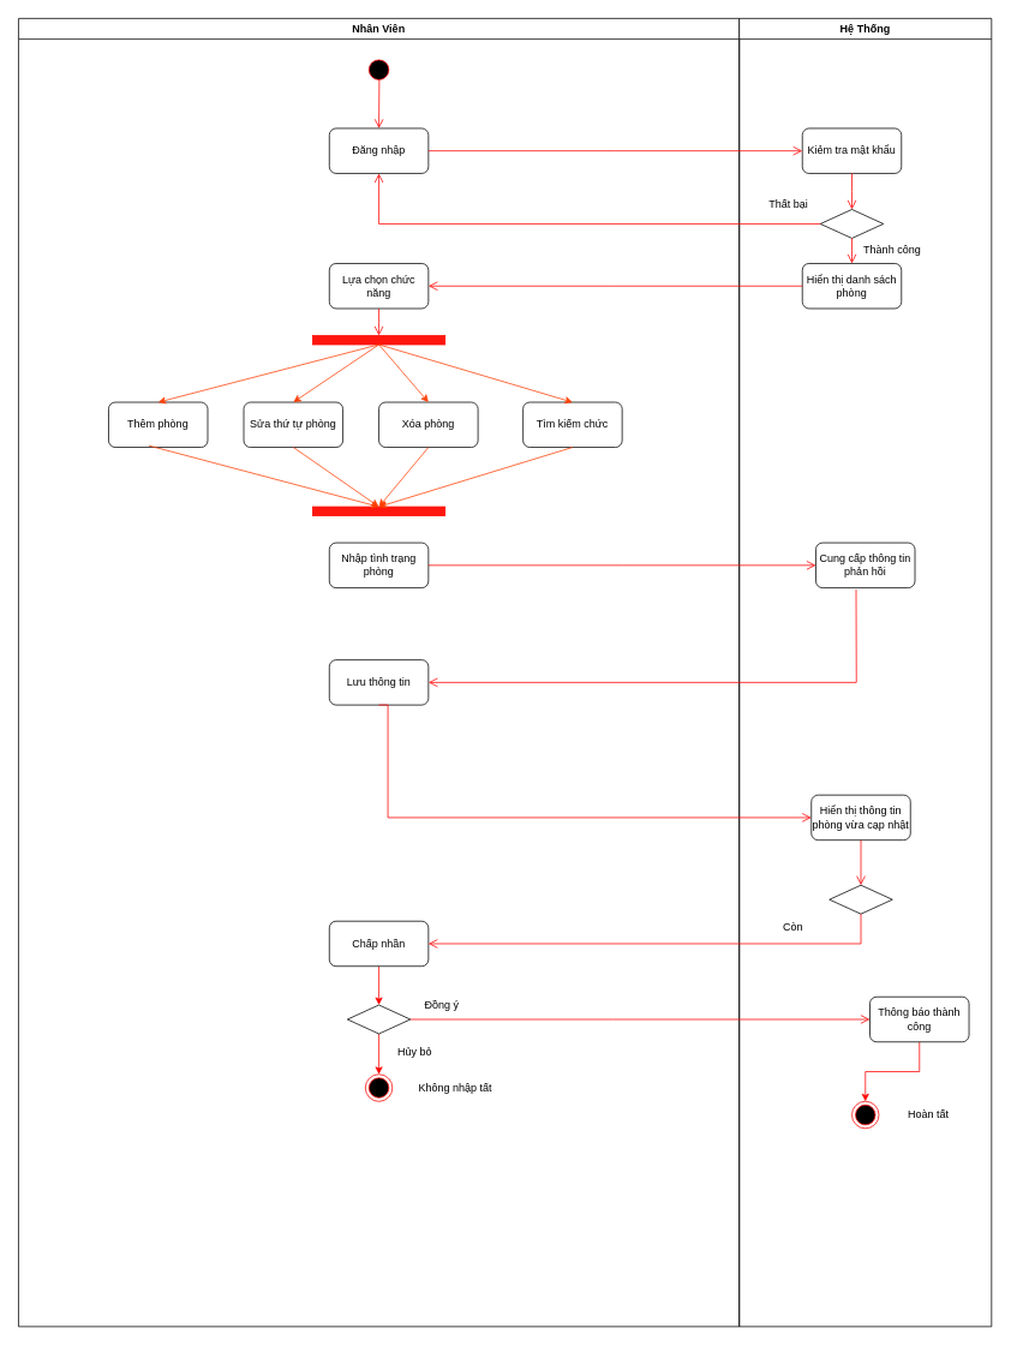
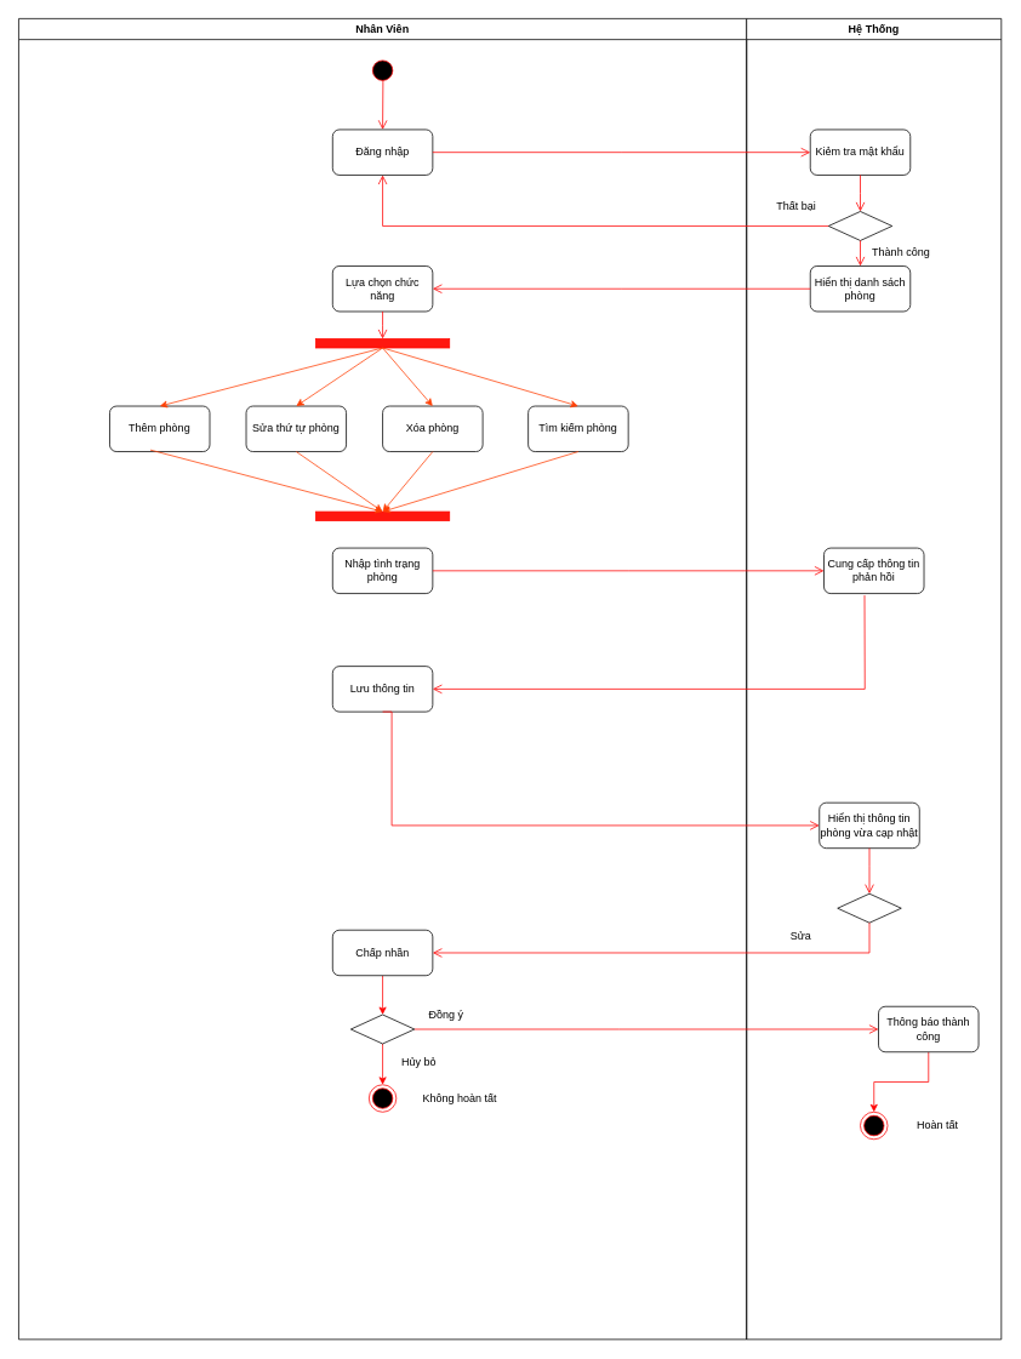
  <mxCell id="0" />
  <mxCell id="1" parent="0" />
  <mxCell id="2" value="Nhân Viên" style="swimlane;whiteSpace=wrap" parent="1" vertex="1"><mxGeometry x="20" y="20" width="800" height="1452" as="geometry" /></mxCell>
  <mxCell id="3" value="" style="ellipse;shape=startState;fillColor=#000000;strokeColor=#ff0000;" parent="2" vertex="1"><mxGeometry x="385" y="42" width="30" height="30" as="geometry" /></mxCell>
  <mxCell id="4" value="" style="edgeStyle=elbowEdgeStyle;elbow=horizontal;verticalAlign=bottom;endArrow=open;endSize=8;strokeColor=#FF0000;endFill=1;rounded=0;entryX=0.5;entryY=0;entryDx=0;entryDy=0;exitX=0.514;exitY=0.86;exitDx=0;exitDy=0;exitPerimeter=0;" parent="2" source="3" target="5" edge="1"><mxGeometry x="100" y="40" as="geometry"><mxPoint x="114.909" y="110" as="targetPoint" /><mxPoint x="399" y="66" as="sourcePoint" /></mxGeometry></mxCell>
  <mxCell id="5" value="Đăng nhập" style="rounded=1;whiteSpace=wrap;html=1;" vertex="1" parent="2"><mxGeometry x="345" y="122" width="110" height="50" as="geometry" /></mxCell>
- <mxCell id="6" value="Tìm kiếm chức" style="rounded=1;whiteSpace=wrap;html=1;" vertex="1" parent="2"><mxGeometry x="560" y="426" width="110" height="50" as="geometry" /></mxCell>
+ <mxCell id="6" value="Tìm kiếm phòng" style="rounded=1;whiteSpace=wrap;html=1;" vertex="1" parent="2"><mxGeometry x="560" y="426" width="110" height="50" as="geometry" /></mxCell>
  <mxCell id="7" value="Lựa chọn chức năng" style="rounded=1;whiteSpace=wrap;html=1;" vertex="1" parent="2"><mxGeometry x="345" y="272" width="110" height="50" as="geometry" /></mxCell>
  <mxCell id="8" value="Xóa phòng" style="rounded=1;whiteSpace=wrap;html=1;" vertex="1" parent="2"><mxGeometry x="400" y="426" width="110" height="50" as="geometry" /></mxCell>
  <mxCell id="9" value="Sửa thứ tự phòng" style="rounded=1;whiteSpace=wrap;html=1;" vertex="1" parent="2"><mxGeometry x="250" y="426" width="110" height="50" as="geometry" /></mxCell>
  <mxCell id="10" value="Thêm phòng" style="rounded=1;whiteSpace=wrap;html=1;" vertex="1" parent="2"><mxGeometry x="100" y="426" width="110" height="50" as="geometry" /></mxCell>
  <mxCell id="11" value="" style="whiteSpace=wrap;html=1;rounded=0;shadow=0;comic=0;labelBackgroundColor=none;strokeWidth=1;fillColor=#FF170F;fontFamily=Verdana;fontSize=12;align=center;rotation=0;strokeColor=#FF0800;" vertex="1" parent="2"><mxGeometry x="326.5" y="352" width="147" height="10" as="geometry" /></mxCell>
  <mxCell id="12" value="" style="edgeStyle=elbowEdgeStyle;elbow=horizontal;verticalAlign=bottom;endArrow=open;endSize=8;strokeColor=#FF0000;endFill=1;rounded=0;exitX=0.5;exitY=1;exitDx=0;exitDy=0;" edge="1" parent="2" source="7"><mxGeometry x="70" y="-88" as="geometry"><mxPoint x="400" y="352" as="targetPoint" /><mxPoint x="450" y="118" as="sourcePoint" /></mxGeometry></mxCell>
  <mxCell id="13" value="Lưu thông tin" style="rounded=1;whiteSpace=wrap;html=1;" vertex="1" parent="2"><mxGeometry x="345" y="712" width="110" height="50" as="geometry" /></mxCell>
  <mxCell id="14" style="edgeStyle=orthogonalEdgeStyle;rounded=0;orthogonalLoop=1;jettySize=auto;html=1;exitX=0.5;exitY=1;exitDx=0;exitDy=0;entryX=0.5;entryY=0;entryDx=0;entryDy=0;fillColor=#FF0505;strokeColor=#FF0505;" edge="1" parent="2" source="15" target="27"><mxGeometry relative="1" as="geometry" /></mxCell>
  <mxCell id="15" value="Chấp nhần" style="rounded=1;whiteSpace=wrap;html=1;" vertex="1" parent="2"><mxGeometry x="345" y="1002" width="110" height="50" as="geometry" /></mxCell>
  <mxCell id="16" value="Nhập tình trạng phòng" style="rounded=1;whiteSpace=wrap;html=1;" vertex="1" parent="2"><mxGeometry x="345" y="582" width="110" height="50" as="geometry" /></mxCell>
  <mxCell id="17" value="" style="endArrow=classic;html=1;rounded=0;exitX=0.5;exitY=1;exitDx=0;exitDy=0;entryX=0.5;entryY=0;entryDx=0;entryDy=0;fillColor=#FF0505;strokeColor=#FF3F05;" edge="1" parent="2" source="11" target="10"><mxGeometry width="50" height="50" relative="1" as="geometry"><mxPoint x="150" y="402" as="sourcePoint" /><mxPoint x="200" y="352" as="targetPoint" /></mxGeometry></mxCell>
  <mxCell id="18" value="" style="endArrow=classic;html=1;rounded=0;exitX=0.5;exitY=1;exitDx=0;exitDy=0;entryX=0.5;entryY=0;entryDx=0;entryDy=0;fillColor=#FF0505;strokeColor=#FF3F05;" edge="1" parent="2" source="11" target="9"><mxGeometry width="50" height="50" relative="1" as="geometry"><mxPoint x="410" y="372" as="sourcePoint" /><mxPoint x="165" y="436" as="targetPoint" /></mxGeometry></mxCell>
  <mxCell id="19" value="" style="endArrow=classic;html=1;rounded=0;entryX=0.5;entryY=0;entryDx=0;entryDy=0;fillColor=#FF0505;strokeColor=#FF3F05;" edge="1" parent="2" target="8"><mxGeometry width="50" height="50" relative="1" as="geometry"><mxPoint x="400" y="362" as="sourcePoint" /><mxPoint x="315" y="436" as="targetPoint" /></mxGeometry></mxCell>
  <mxCell id="20" value="" style="endArrow=classic;html=1;rounded=0;exitX=0.5;exitY=1;exitDx=0;exitDy=0;entryX=0.5;entryY=0;entryDx=0;entryDy=0;fillColor=#FF0505;strokeColor=#FF3F05;" edge="1" parent="2" source="11" target="6"><mxGeometry width="50" height="50" relative="1" as="geometry"><mxPoint x="410" y="372" as="sourcePoint" /><mxPoint x="165" y="436" as="targetPoint" /></mxGeometry></mxCell>
  <mxCell id="21" value="" style="whiteSpace=wrap;html=1;rounded=0;shadow=0;comic=0;labelBackgroundColor=none;strokeWidth=1;fillColor=#FF170F;fontFamily=Verdana;fontSize=12;align=center;rotation=0;strokeColor=#FF0800;" vertex="1" parent="2"><mxGeometry x="326.5" y="542" width="147" height="10" as="geometry" /></mxCell>
  <mxCell id="22" value="" style="endArrow=classic;html=1;rounded=0;exitX=0.5;exitY=1;exitDx=0;exitDy=0;entryX=0.5;entryY=0;entryDx=0;entryDy=0;fillColor=#FF0505;strokeColor=#FF3F05;" edge="1" parent="2" source="8" target="21"><mxGeometry width="50" height="50" relative="1" as="geometry"><mxPoint x="410" y="372" as="sourcePoint" /><mxPoint x="165" y="436" as="targetPoint" /></mxGeometry></mxCell>
  <mxCell id="23" value="" style="endArrow=classic;html=1;rounded=0;exitX=0.5;exitY=1;exitDx=0;exitDy=0;entryX=0.5;entryY=0;entryDx=0;entryDy=0;fillColor=#FF0505;strokeColor=#FF3F05;" edge="1" parent="2" source="9" target="21"><mxGeometry width="50" height="50" relative="1" as="geometry"><mxPoint x="420" y="382" as="sourcePoint" /><mxPoint x="175" y="446" as="targetPoint" /></mxGeometry></mxCell>
  <mxCell id="24" value="" style="endArrow=classic;html=1;rounded=0;exitX=0.406;exitY=0.963;exitDx=0;exitDy=0;entryX=0.5;entryY=0;entryDx=0;entryDy=0;fillColor=#FF0505;strokeColor=#FF3F05;exitPerimeter=0;" edge="1" parent="2" source="10" target="21"><mxGeometry width="50" height="50" relative="1" as="geometry"><mxPoint x="430" y="392" as="sourcePoint" /><mxPoint x="185" y="456" as="targetPoint" /></mxGeometry></mxCell>
  <mxCell id="25" value="" style="endArrow=classic;html=1;rounded=0;exitX=0.5;exitY=1;exitDx=0;exitDy=0;entryX=0.5;entryY=0;entryDx=0;entryDy=0;fillColor=#FF0505;strokeColor=#FF3F05;" edge="1" parent="2" source="6" target="21"><mxGeometry width="50" height="50" relative="1" as="geometry"><mxPoint x="465" y="486" as="sourcePoint" /><mxPoint x="410" y="552" as="targetPoint" /></mxGeometry></mxCell>
  <mxCell id="26" style="edgeStyle=orthogonalEdgeStyle;rounded=0;orthogonalLoop=1;jettySize=auto;html=1;entryX=0.5;entryY=0;entryDx=0;entryDy=0;fillColor=#FF0505;strokeColor=#FF0505;" edge="1" parent="2" source="27" target="28"><mxGeometry relative="1" as="geometry" /></mxCell>
  <mxCell id="27" value="" style="rhombus;whiteSpace=wrap;html=1;" vertex="1" parent="2"><mxGeometry x="365" y="1095" width="70" height="32" as="geometry" /></mxCell>
  <mxCell id="28" value="" style="ellipse;html=1;shape=endState;fillColor=#000000;strokeColor=#ff0000;" vertex="1" parent="2"><mxGeometry x="385" y="1172" width="30" height="30" as="geometry" /></mxCell>
- <mxCell id="29" value="Không nhập tất" style="text;html=1;align=center;verticalAlign=middle;whiteSpace=wrap;rounded=0;" vertex="1" parent="2"><mxGeometry x="435" y="1172" width="100" height="30" as="geometry" /></mxCell>
+ <mxCell id="29" value="Không hoàn tất" style="text;html=1;align=center;verticalAlign=middle;whiteSpace=wrap;rounded=0;" vertex="1" parent="2"><mxGeometry x="435" y="1172" width="100" height="30" as="geometry" /></mxCell>
  <mxCell id="30" value="Hủy bỏ" style="text;html=1;align=center;verticalAlign=middle;whiteSpace=wrap;rounded=0;" vertex="1" parent="2"><mxGeometry x="410" y="1132" width="60" height="30" as="geometry" /></mxCell>
  <mxCell id="31" value="Đồng ý" style="text;html=1;align=center;verticalAlign=middle;whiteSpace=wrap;rounded=0;" vertex="1" parent="2"><mxGeometry x="440" y="1081" width="60" height="30" as="geometry" /></mxCell>
  <mxCell id="32" value="Hệ Thống" style="swimlane;whiteSpace=wrap" parent="1" vertex="1"><mxGeometry x="820" y="20" width="280" height="1452" as="geometry" /></mxCell>
  <mxCell id="33" value="Kiẻm tra mật khẩu" style="rounded=1;whiteSpace=wrap;html=1;" vertex="1" parent="32"><mxGeometry x="70" y="122" width="110" height="50" as="geometry" /></mxCell>
  <mxCell id="34" value="" style="rhombus;whiteSpace=wrap;html=1;" vertex="1" parent="32"><mxGeometry x="90" y="212" width="70" height="32" as="geometry" /></mxCell>
  <mxCell id="35" value="Hiển thị danh sách phòng" style="rounded=1;whiteSpace=wrap;html=1;" vertex="1" parent="32"><mxGeometry x="70" y="272" width="110" height="50" as="geometry" /></mxCell>
  <mxCell id="36" value="" style="edgeStyle=elbowEdgeStyle;elbow=horizontal;verticalAlign=bottom;endArrow=open;endSize=8;strokeColor=#FF0000;endFill=1;rounded=0;entryX=0.5;entryY=0;entryDx=0;entryDy=0;exitX=0.5;exitY=1;exitDx=0;exitDy=0;" edge="1" parent="32" source="33" target="34"><mxGeometry x="-730" y="-88" as="geometry"><mxPoint x="190" y="256" as="targetPoint" /><mxPoint x="190" y="202" as="sourcePoint" /></mxGeometry></mxCell>
  <mxCell id="37" value="" style="edgeStyle=elbowEdgeStyle;elbow=horizontal;verticalAlign=bottom;endArrow=open;endSize=8;strokeColor=#FF0000;endFill=1;rounded=0;entryX=0.5;entryY=0;entryDx=0;entryDy=0;exitX=0.5;exitY=1;exitDx=0;exitDy=0;" edge="1" parent="32" source="34" target="35"><mxGeometry x="-730" y="-88" as="geometry"><mxPoint x="190.47" y="285" as="targetPoint" /><mxPoint x="190.47" y="231" as="sourcePoint" /></mxGeometry></mxCell>
  <mxCell id="38" value="Cung cấp thông tin phản hồi" style="rounded=1;whiteSpace=wrap;html=1;" vertex="1" parent="32"><mxGeometry x="85" y="582" width="110" height="50" as="geometry" /></mxCell>
  <mxCell id="39" value="Hiển thị thông tin phòng vừa cạp nhật" style="rounded=1;whiteSpace=wrap;html=1;" vertex="1" parent="32"><mxGeometry x="80" y="862" width="110" height="50" as="geometry" /></mxCell>
  <mxCell id="40" style="edgeStyle=orthogonalEdgeStyle;rounded=0;orthogonalLoop=1;jettySize=auto;html=1;entryX=0.5;entryY=0;entryDx=0;entryDy=0;fillColor=#FF0505;strokeColor=#FF0505;" edge="1" parent="32" source="41" target="46"><mxGeometry relative="1" as="geometry" /></mxCell>
  <mxCell id="41" value="Thông báo thành công" style="rounded=1;whiteSpace=wrap;html=1;" vertex="1" parent="32"><mxGeometry x="145" y="1086" width="110" height="50" as="geometry" /></mxCell>
  <mxCell id="42" value="" style="rhombus;whiteSpace=wrap;html=1;" vertex="1" parent="32"><mxGeometry x="100" y="962" width="70" height="32" as="geometry" /></mxCell>
  <mxCell id="43" value="Thất bại" style="text;html=1;align=center;verticalAlign=middle;whiteSpace=wrap;rounded=0;" vertex="1" parent="32"><mxGeometry x="25" y="192" width="60" height="30" as="geometry" /></mxCell>
  <mxCell id="44" value="Thành công" style="text;html=1;align=center;verticalAlign=middle;whiteSpace=wrap;rounded=0;" vertex="1" parent="32"><mxGeometry x="130" y="242" width="80" height="30" as="geometry" /></mxCell>
  <mxCell id="45" value="" style="edgeStyle=elbowEdgeStyle;elbow=horizontal;verticalAlign=bottom;endArrow=open;endSize=8;strokeColor=#FF0000;endFill=1;rounded=0;exitX=0.5;exitY=1;exitDx=0;exitDy=0;entryX=0.5;entryY=0;entryDx=0;entryDy=0;" edge="1" parent="32" source="39" target="42"><mxGeometry x="-730" y="-88" as="geometry"><mxPoint x="60" y="1012" as="targetPoint" /><mxPoint x="-390" y="772" as="sourcePoint" /><Array as="points"><mxPoint x="135" y="932" /></Array></mxGeometry></mxCell>
  <mxCell id="46" value="" style="ellipse;html=1;shape=endState;fillColor=#000000;strokeColor=#ff0000;" vertex="1" parent="32"><mxGeometry x="125" y="1202" width="30" height="30" as="geometry" /></mxCell>
  <mxCell id="47" value="Hoàn tất" style="text;html=1;align=center;verticalAlign=middle;whiteSpace=wrap;rounded=0;" vertex="1" parent="32"><mxGeometry x="180" y="1202" width="60" height="30" as="geometry" /></mxCell>
- <mxCell id="48" value="Còn" style="text;html=1;align=center;verticalAlign=middle;whiteSpace=wrap;rounded=0;" vertex="1" parent="32"><mxGeometry x="30" y="994" width="60" height="30" as="geometry" /></mxCell>
+ <mxCell id="48" value="Sửa" style="text;html=1;align=center;verticalAlign=middle;whiteSpace=wrap;rounded=0;" vertex="1" parent="32"><mxGeometry x="30" y="994" width="60" height="30" as="geometry" /></mxCell>
  <mxCell id="49" value="" style="edgeStyle=elbowEdgeStyle;elbow=horizontal;verticalAlign=bottom;endArrow=open;endSize=8;strokeColor=#FF0000;endFill=1;rounded=0;entryX=0;entryY=0.5;entryDx=0;entryDy=0;exitX=1;exitY=0.5;exitDx=0;exitDy=0;" edge="1" parent="1" source="5" target="33"><mxGeometry x="100" y="40" as="geometry"><mxPoint x="480" y="202" as="targetPoint" /><mxPoint x="480" y="167" as="sourcePoint" /></mxGeometry></mxCell>
  <mxCell id="50" value="" style="edgeStyle=elbowEdgeStyle;elbow=horizontal;verticalAlign=bottom;endArrow=open;endSize=8;strokeColor=#FF0000;endFill=1;rounded=0;entryX=1;entryY=0.5;entryDx=0;entryDy=0;exitX=0;exitY=0.5;exitDx=0;exitDy=0;" edge="1" parent="1" source="35" target="7"><mxGeometry x="100" y="40" as="geometry"><mxPoint x="490" y="212" as="targetPoint" /><mxPoint x="490" y="158" as="sourcePoint" /></mxGeometry></mxCell>
  <mxCell id="51" value="" style="edgeStyle=elbowEdgeStyle;elbow=horizontal;verticalAlign=bottom;endArrow=open;endSize=8;strokeColor=#FF0000;endFill=1;rounded=0;entryX=0.5;entryY=1;entryDx=0;entryDy=0;exitX=0;exitY=0.5;exitDx=0;exitDy=0;" edge="1" parent="1" source="34" target="5"><mxGeometry x="100" y="40" as="geometry"><mxPoint x="500" y="222" as="targetPoint" /><mxPoint x="500" y="168" as="sourcePoint" /><Array as="points"><mxPoint x="420" y="232" /></Array></mxGeometry></mxCell>
  <mxCell id="52" value="" style="edgeStyle=elbowEdgeStyle;elbow=horizontal;verticalAlign=bottom;endArrow=open;endSize=8;strokeColor=#FF0000;endFill=1;rounded=0;entryX=0;entryY=0.5;entryDx=0;entryDy=0;exitX=1;exitY=0.5;exitDx=0;exitDy=0;" edge="1" parent="1" source="16" target="38"><mxGeometry x="100" y="40" as="geometry"><mxPoint x="900" y="177" as="targetPoint" /><mxPoint x="485" y="177" as="sourcePoint" /></mxGeometry></mxCell>
  <mxCell id="53" value="" style="edgeStyle=elbowEdgeStyle;elbow=horizontal;verticalAlign=bottom;endArrow=open;endSize=8;strokeColor=#FF0000;endFill=1;rounded=0;entryX=1;entryY=0.5;entryDx=0;entryDy=0;exitX=0.406;exitY=1.04;exitDx=0;exitDy=0;exitPerimeter=0;" edge="1" parent="1" source="38" target="13"><mxGeometry x="100" y="40" as="geometry"><mxPoint x="915" y="637" as="targetPoint" /><mxPoint x="485" y="637" as="sourcePoint" /><Array as="points"><mxPoint x="950" y="742" /></Array></mxGeometry></mxCell>
  <mxCell id="54" value="" style="edgeStyle=elbowEdgeStyle;elbow=horizontal;verticalAlign=bottom;endArrow=open;endSize=8;strokeColor=#FF0000;endFill=1;rounded=0;exitX=0.5;exitY=1;exitDx=0;exitDy=0;entryX=0;entryY=0.5;entryDx=0;entryDy=0;" edge="1" parent="1" source="13" target="39"><mxGeometry x="100" y="40" as="geometry"><mxPoint x="540" y="902" as="targetPoint" /><mxPoint x="960" y="664" as="sourcePoint" /><Array as="points"><mxPoint x="430" y="852" /></Array></mxGeometry></mxCell>
  <mxCell id="55" value="" style="edgeStyle=elbowEdgeStyle;elbow=horizontal;verticalAlign=bottom;endArrow=open;endSize=8;strokeColor=#FF0000;endFill=1;rounded=0;entryX=1;entryY=0.5;entryDx=0;entryDy=0;exitX=0.5;exitY=1;exitDx=0;exitDy=0;" edge="1" parent="1" source="42" target="15"><mxGeometry x="100" y="40" as="geometry"><mxPoint x="480" y="1095" as="targetPoint" /><mxPoint x="955" y="992" as="sourcePoint" /><Array as="points"><mxPoint x="955" y="1032" /></Array></mxGeometry></mxCell>
  <mxCell id="56" value="" style="edgeStyle=elbowEdgeStyle;elbow=horizontal;verticalAlign=bottom;endArrow=open;endSize=8;strokeColor=#FF0000;endFill=1;rounded=0;exitX=1;exitY=0.5;exitDx=0;exitDy=0;entryX=0;entryY=0.5;entryDx=0;entryDy=0;" edge="1" parent="1" source="27" target="41"><mxGeometry x="100" y="40" as="geometry"><mxPoint x="690" y="1202" as="targetPoint" /><mxPoint x="965" y="1024" as="sourcePoint" /><Array as="points"><mxPoint x="680" y="1142" /></Array></mxGeometry></mxCell>
